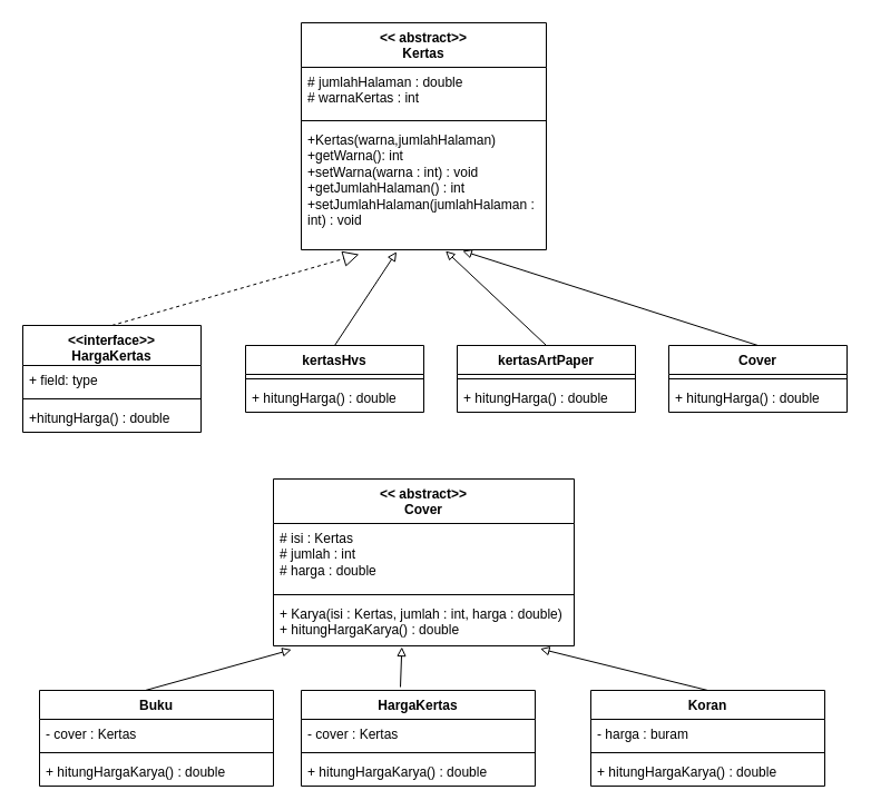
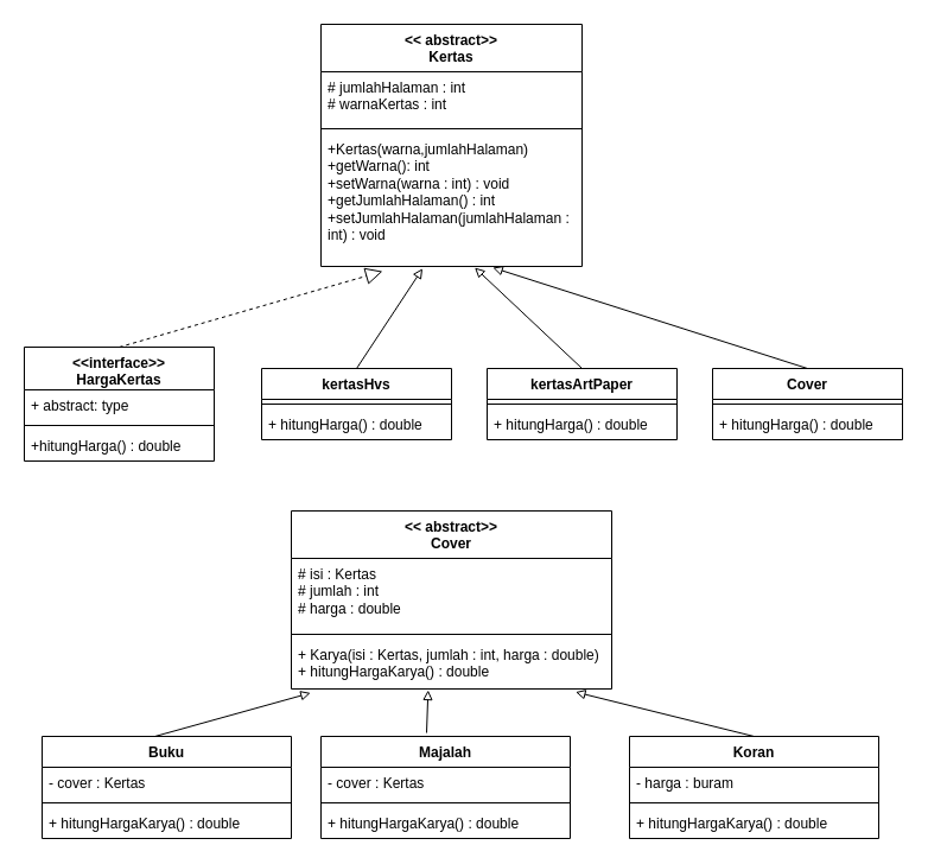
  <mxCell id="0" />
  <mxCell id="1" parent="0" />
  <mxCell id="2" value="&lt;div&gt;&amp;lt;&amp;lt; abstract&amp;gt;&amp;gt;&lt;/div&gt;Kertas" style="swimlane;fontStyle=1;align=center;verticalAlign=top;childLayout=stackLayout;horizontal=1;startSize=40;horizontalStack=0;resizeParent=1;resizeParentMax=0;resizeLast=0;collapsible=1;marginBottom=0;whiteSpace=wrap;html=1;" vertex="1" parent="1"><mxGeometry x="270" y="20" width="220" height="204" as="geometry" /></mxCell>
- <mxCell id="3" value="# jumlahHalaman : double&lt;div&gt;# warnaKertas : int&lt;/div&gt;" style="text;strokeColor=none;fillColor=none;align=left;verticalAlign=top;spacingLeft=4;spacingRight=4;overflow=hidden;rotatable=0;points=[[0,0.5],[1,0.5]];portConstraint=eastwest;whiteSpace=wrap;html=1;" vertex="1" parent="2"><mxGeometry y="40" width="220" height="44" as="geometry" /></mxCell>
+ <mxCell id="3" value="# jumlahHalaman : int&lt;div&gt;# warnaKertas : int&lt;/div&gt;" style="text;strokeColor=none;fillColor=none;align=left;verticalAlign=top;spacingLeft=4;spacingRight=4;overflow=hidden;rotatable=0;points=[[0,0.5],[1,0.5]];portConstraint=eastwest;whiteSpace=wrap;html=1;" vertex="1" parent="2"><mxGeometry y="40" width="220" height="44" as="geometry" /></mxCell>
  <mxCell id="4" value="" style="line;strokeWidth=1;fillColor=none;align=left;verticalAlign=middle;spacingTop=-1;spacingLeft=3;spacingRight=3;rotatable=0;labelPosition=right;points=[];portConstraint=eastwest;strokeColor=inherit;" vertex="1" parent="2"><mxGeometry y="84" width="220" height="8" as="geometry" /></mxCell>
  <mxCell id="5" value="+Kertas(warna,jumlahHalaman)&lt;div&gt;+getWarna(): int&lt;/div&gt;&lt;div&gt;+setWarna(warna : int) : void&lt;/div&gt;&lt;div&gt;+getJumlahHalaman() : int&lt;/div&gt;&lt;div&gt;+setJumlahHalaman(jumlahHalaman : int) : void&lt;/div&gt;" style="text;strokeColor=none;fillColor=none;align=left;verticalAlign=top;spacingLeft=4;spacingRight=4;overflow=hidden;rotatable=0;points=[[0,0.5],[1,0.5]];portConstraint=eastwest;whiteSpace=wrap;html=1;" vertex="1" parent="2"><mxGeometry y="92" width="220" height="112" as="geometry" /></mxCell>
  <mxCell id="6" value="&amp;lt;&amp;lt;interface&amp;gt;&amp;gt;&lt;div&gt;HargaKertas&lt;/div&gt;" style="swimlane;fontStyle=1;align=center;verticalAlign=top;childLayout=stackLayout;horizontal=1;startSize=36;horizontalStack=0;resizeParent=1;resizeParentMax=0;resizeLast=0;collapsible=1;marginBottom=0;whiteSpace=wrap;html=1;" vertex="1" parent="1"><mxGeometry x="20" y="292" width="160" height="96" as="geometry" /></mxCell>
- <mxCell id="7" value="+ field: type" style="text;strokeColor=none;fillColor=none;align=left;verticalAlign=top;spacingLeft=4;spacingRight=4;overflow=hidden;rotatable=0;points=[[0,0.5],[1,0.5]];portConstraint=eastwest;whiteSpace=wrap;html=1;" vertex="1" parent="6"><mxGeometry y="36" width="160" height="26" as="geometry" /></mxCell>
+ <mxCell id="7" value="+ abstract: type" style="text;strokeColor=none;fillColor=none;align=left;verticalAlign=top;spacingLeft=4;spacingRight=4;overflow=hidden;rotatable=0;points=[[0,0.5],[1,0.5]];portConstraint=eastwest;whiteSpace=wrap;html=1;" vertex="1" parent="6"><mxGeometry y="36" width="160" height="26" as="geometry" /></mxCell>
  <mxCell id="8" value="" style="line;strokeWidth=1;fillColor=none;align=left;verticalAlign=middle;spacingTop=-1;spacingLeft=3;spacingRight=3;rotatable=0;labelPosition=right;points=[];portConstraint=eastwest;strokeColor=inherit;" vertex="1" parent="6"><mxGeometry y="62" width="160" height="8" as="geometry" /></mxCell>
  <mxCell id="9" value="+hitungHarga() : double&amp;nbsp;" style="text;strokeColor=none;fillColor=none;align=left;verticalAlign=top;spacingLeft=4;spacingRight=4;overflow=hidden;rotatable=0;points=[[0,0.5],[1,0.5]];portConstraint=eastwest;whiteSpace=wrap;html=1;" vertex="1" parent="6"><mxGeometry y="70" width="160" height="26" as="geometry" /></mxCell>
  <mxCell id="10" value="kertasHvs" style="swimlane;fontStyle=1;align=center;verticalAlign=top;childLayout=stackLayout;horizontal=1;startSize=26;horizontalStack=0;resizeParent=1;resizeParentMax=0;resizeLast=0;collapsible=1;marginBottom=0;whiteSpace=wrap;html=1;" vertex="1" parent="1"><mxGeometry x="220" y="310" width="160" height="60" as="geometry" /></mxCell>
  <mxCell id="11" value="" style="line;strokeWidth=1;fillColor=none;align=left;verticalAlign=middle;spacingTop=-1;spacingLeft=3;spacingRight=3;rotatable=0;labelPosition=right;points=[];portConstraint=eastwest;strokeColor=inherit;" vertex="1" parent="10"><mxGeometry y="26" width="160" height="8" as="geometry" /></mxCell>
  <mxCell id="12" value="+ hitungHarga() : double" style="text;strokeColor=none;fillColor=none;align=left;verticalAlign=top;spacingLeft=4;spacingRight=4;overflow=hidden;rotatable=0;points=[[0,0.5],[1,0.5]];portConstraint=eastwest;whiteSpace=wrap;html=1;" vertex="1" parent="10"><mxGeometry y="34" width="160" height="26" as="geometry" /></mxCell>
  <mxCell id="13" value="kertasArtPaper" style="swimlane;fontStyle=1;align=center;verticalAlign=top;childLayout=stackLayout;horizontal=1;startSize=26;horizontalStack=0;resizeParent=1;resizeParentMax=0;resizeLast=0;collapsible=1;marginBottom=0;whiteSpace=wrap;html=1;" vertex="1" parent="1"><mxGeometry x="410" y="310" width="160" height="60" as="geometry" /></mxCell>
  <mxCell id="14" value="" style="line;strokeWidth=1;fillColor=none;align=left;verticalAlign=middle;spacingTop=-1;spacingLeft=3;spacingRight=3;rotatable=0;labelPosition=right;points=[];portConstraint=eastwest;strokeColor=inherit;" vertex="1" parent="13"><mxGeometry y="26" width="160" height="8" as="geometry" /></mxCell>
  <mxCell id="15" value="+ hitungHarga() : double" style="text;strokeColor=none;fillColor=none;align=left;verticalAlign=top;spacingLeft=4;spacingRight=4;overflow=hidden;rotatable=0;points=[[0,0.5],[1,0.5]];portConstraint=eastwest;whiteSpace=wrap;html=1;" vertex="1" parent="13"><mxGeometry y="34" width="160" height="26" as="geometry" /></mxCell>
  <mxCell id="16" value="Cover" style="swimlane;fontStyle=1;align=center;verticalAlign=top;childLayout=stackLayout;horizontal=1;startSize=26;horizontalStack=0;resizeParent=1;resizeParentMax=0;resizeLast=0;collapsible=1;marginBottom=0;whiteSpace=wrap;html=1;" vertex="1" parent="1"><mxGeometry x="600" y="310" width="160" height="60" as="geometry" /></mxCell>
  <mxCell id="17" value="" style="line;strokeWidth=1;fillColor=none;align=left;verticalAlign=middle;spacingTop=-1;spacingLeft=3;spacingRight=3;rotatable=0;labelPosition=right;points=[];portConstraint=eastwest;strokeColor=inherit;" vertex="1" parent="16"><mxGeometry y="26" width="160" height="8" as="geometry" /></mxCell>
  <mxCell id="18" value="+ hitungHarga() : double" style="text;strokeColor=none;fillColor=none;align=left;verticalAlign=top;spacingLeft=4;spacingRight=4;overflow=hidden;rotatable=0;points=[[0,0.5],[1,0.5]];portConstraint=eastwest;whiteSpace=wrap;html=1;" vertex="1" parent="16"><mxGeometry y="34" width="160" height="26" as="geometry" /></mxCell>
  <mxCell id="19" value="" style="endArrow=block;html=1;rounded=0;endFill=0;exitX=0.5;exitY=0;exitDx=0;exitDy=0;entryX=0.658;entryY=1.009;entryDx=0;entryDy=0;entryPerimeter=0;" edge="1" parent="1" source="16" target="5"><mxGeometry width="50" height="50" relative="1" as="geometry"><mxPoint x="330" y="270" as="sourcePoint" /><mxPoint x="380" y="220" as="targetPoint" /></mxGeometry></mxCell>
  <mxCell id="20" value="" style="endArrow=block;html=1;rounded=0;endFill=0;exitX=0.5;exitY=0;exitDx=0;exitDy=0;entryX=0.589;entryY=1.009;entryDx=0;entryDy=0;entryPerimeter=0;" edge="1" parent="1" source="13" target="5"><mxGeometry width="50" height="50" relative="1" as="geometry"><mxPoint x="690" y="320" as="sourcePoint" /><mxPoint x="390" y="230" as="targetPoint" /></mxGeometry></mxCell>
  <mxCell id="21" value="" style="endArrow=block;html=1;rounded=0;endFill=0;exitX=0.5;exitY=0;exitDx=0;exitDy=0;entryX=0.389;entryY=1.016;entryDx=0;entryDy=0;entryPerimeter=0;" edge="1" parent="1" source="10" target="5"><mxGeometry width="50" height="50" relative="1" as="geometry"><mxPoint x="500" y="320" as="sourcePoint" /><mxPoint x="394" y="237" as="targetPoint" /></mxGeometry></mxCell>
  <mxCell id="22" value="" style="endArrow=block;dashed=1;endFill=0;endSize=12;html=1;rounded=0;exitX=0.5;exitY=0;exitDx=0;exitDy=0;entryX=0.236;entryY=1.037;entryDx=0;entryDy=0;entryPerimeter=0;" edge="1" parent="1" source="6" target="5"><mxGeometry width="160" relative="1" as="geometry"><mxPoint x="270" y="250" as="sourcePoint" /><mxPoint x="430" y="250" as="targetPoint" /></mxGeometry></mxCell>
  <mxCell id="23" value="&amp;lt;&amp;lt; abstract&amp;gt;&amp;gt;&lt;div&gt;Cover&lt;/div&gt;" style="swimlane;fontStyle=1;align=center;verticalAlign=top;childLayout=stackLayout;horizontal=1;startSize=40;horizontalStack=0;resizeParent=1;resizeParentMax=0;resizeLast=0;collapsible=1;marginBottom=0;whiteSpace=wrap;html=1;" vertex="1" parent="1"><mxGeometry x="245" y="430" width="270" height="150" as="geometry" /></mxCell>
  <mxCell id="24" value="# isi : Kertas&lt;div&gt;# jumlah : int&lt;/div&gt;&lt;div&gt;# harga : double&lt;/div&gt;" style="text;strokeColor=none;fillColor=none;align=left;verticalAlign=top;spacingLeft=4;spacingRight=4;overflow=hidden;rotatable=0;points=[[0,0.5],[1,0.5]];portConstraint=eastwest;whiteSpace=wrap;html=1;" vertex="1" parent="23"><mxGeometry y="40" width="270" height="60" as="geometry" /></mxCell>
  <mxCell id="25" value="" style="line;strokeWidth=1;fillColor=none;align=left;verticalAlign=middle;spacingTop=-1;spacingLeft=3;spacingRight=3;rotatable=0;labelPosition=right;points=[];portConstraint=eastwest;strokeColor=inherit;" vertex="1" parent="23"><mxGeometry y="100" width="270" height="8" as="geometry" /></mxCell>
  <mxCell id="26" value="+ Karya(isi : Kertas, jumlah : int, harga : double)&lt;div&gt;+ hitungHargaKarya() : double&lt;/div&gt;" style="text;strokeColor=none;fillColor=none;align=left;verticalAlign=top;spacingLeft=4;spacingRight=4;overflow=hidden;rotatable=0;points=[[0,0.5],[1,0.5]];portConstraint=eastwest;whiteSpace=wrap;html=1;" vertex="1" parent="23"><mxGeometry y="108" width="270" height="42" as="geometry" /></mxCell>
  <mxCell id="27" value="Buku" style="swimlane;fontStyle=1;align=center;verticalAlign=top;childLayout=stackLayout;horizontal=1;startSize=26;horizontalStack=0;resizeParent=1;resizeParentMax=0;resizeLast=0;collapsible=1;marginBottom=0;whiteSpace=wrap;html=1;" vertex="1" parent="1"><mxGeometry x="35" y="620" width="210" height="86" as="geometry" /></mxCell>
  <mxCell id="28" value="- cover : Kertas" style="text;strokeColor=none;fillColor=none;align=left;verticalAlign=top;spacingLeft=4;spacingRight=4;overflow=hidden;rotatable=0;points=[[0,0.5],[1,0.5]];portConstraint=eastwest;whiteSpace=wrap;html=1;" vertex="1" parent="27"><mxGeometry y="26" width="210" height="26" as="geometry" /></mxCell>
  <mxCell id="29" value="" style="line;strokeWidth=1;fillColor=none;align=left;verticalAlign=middle;spacingTop=-1;spacingLeft=3;spacingRight=3;rotatable=0;labelPosition=right;points=[];portConstraint=eastwest;strokeColor=inherit;" vertex="1" parent="27"><mxGeometry y="52" width="210" height="8" as="geometry" /></mxCell>
  <mxCell id="30" value="+ hitungHargaKarya() : double" style="text;strokeColor=none;fillColor=none;align=left;verticalAlign=top;spacingLeft=4;spacingRight=4;overflow=hidden;rotatable=0;points=[[0,0.5],[1,0.5]];portConstraint=eastwest;whiteSpace=wrap;html=1;" vertex="1" parent="27"><mxGeometry y="60" width="210" height="26" as="geometry" /></mxCell>
- <mxCell id="31" value="HargaKertas" style="swimlane;fontStyle=1;align=center;verticalAlign=top;childLayout=stackLayout;horizontal=1;startSize=26;horizontalStack=0;resizeParent=1;resizeParentMax=0;resizeLast=0;collapsible=1;marginBottom=0;whiteSpace=wrap;html=1;" vertex="1" parent="1"><mxGeometry x="270" y="620" width="210" height="86" as="geometry" /></mxCell>
+ <mxCell id="31" value="Majalah" style="swimlane;fontStyle=1;align=center;verticalAlign=top;childLayout=stackLayout;horizontal=1;startSize=26;horizontalStack=0;resizeParent=1;resizeParentMax=0;resizeLast=0;collapsible=1;marginBottom=0;whiteSpace=wrap;html=1;" vertex="1" parent="1"><mxGeometry x="270" y="620" width="210" height="86" as="geometry" /></mxCell>
  <mxCell id="32" value="- cover : Kertas" style="text;strokeColor=none;fillColor=none;align=left;verticalAlign=top;spacingLeft=4;spacingRight=4;overflow=hidden;rotatable=0;points=[[0,0.5],[1,0.5]];portConstraint=eastwest;whiteSpace=wrap;html=1;" vertex="1" parent="31"><mxGeometry y="26" width="210" height="26" as="geometry" /></mxCell>
  <mxCell id="33" value="" style="line;strokeWidth=1;fillColor=none;align=left;verticalAlign=middle;spacingTop=-1;spacingLeft=3;spacingRight=3;rotatable=0;labelPosition=right;points=[];portConstraint=eastwest;strokeColor=inherit;" vertex="1" parent="31"><mxGeometry y="52" width="210" height="8" as="geometry" /></mxCell>
  <mxCell id="34" value="+ hitungHargaKarya() : double" style="text;strokeColor=none;fillColor=none;align=left;verticalAlign=top;spacingLeft=4;spacingRight=4;overflow=hidden;rotatable=0;points=[[0,0.5],[1,0.5]];portConstraint=eastwest;whiteSpace=wrap;html=1;" vertex="1" parent="31"><mxGeometry y="60" width="210" height="26" as="geometry" /></mxCell>
  <mxCell id="35" value="Koran" style="swimlane;fontStyle=1;align=center;verticalAlign=top;childLayout=stackLayout;horizontal=1;startSize=26;horizontalStack=0;resizeParent=1;resizeParentMax=0;resizeLast=0;collapsible=1;marginBottom=0;whiteSpace=wrap;html=1;" vertex="1" parent="1"><mxGeometry x="530" y="620" width="210" height="86" as="geometry" /></mxCell>
  <mxCell id="36" value="- harga : buram" style="text;strokeColor=none;fillColor=none;align=left;verticalAlign=top;spacingLeft=4;spacingRight=4;overflow=hidden;rotatable=0;points=[[0,0.5],[1,0.5]];portConstraint=eastwest;whiteSpace=wrap;html=1;" vertex="1" parent="35"><mxGeometry y="26" width="210" height="26" as="geometry" /></mxCell>
  <mxCell id="37" value="" style="line;strokeWidth=1;fillColor=none;align=left;verticalAlign=middle;spacingTop=-1;spacingLeft=3;spacingRight=3;rotatable=0;labelPosition=right;points=[];portConstraint=eastwest;strokeColor=inherit;" vertex="1" parent="35"><mxGeometry y="52" width="210" height="8" as="geometry" /></mxCell>
  <mxCell id="38" value="+ hitungHargaKarya() : double" style="text;strokeColor=none;fillColor=none;align=left;verticalAlign=top;spacingLeft=4;spacingRight=4;overflow=hidden;rotatable=0;points=[[0,0.5],[1,0.5]];portConstraint=eastwest;whiteSpace=wrap;html=1;" vertex="1" parent="35"><mxGeometry y="60" width="210" height="26" as="geometry" /></mxCell>
  <mxCell id="39" value="" style="endArrow=block;html=1;rounded=0;endFill=0;exitX=0.5;exitY=0;exitDx=0;exitDy=0;entryX=0.06;entryY=1.081;entryDx=0;entryDy=0;entryPerimeter=0;" edge="1" parent="1" target="26"><mxGeometry width="50" height="50" relative="1" as="geometry"><mxPoint x="130" y="620" as="sourcePoint" /><mxPoint x="186" y="536" as="targetPoint" /></mxGeometry></mxCell>
  <mxCell id="40" value="" style="endArrow=block;html=1;rounded=0;endFill=0;exitX=0.5;exitY=0;exitDx=0;exitDy=0;entryX=0.427;entryY=1.024;entryDx=0;entryDy=0;entryPerimeter=0;" edge="1" parent="1" target="26"><mxGeometry width="50" height="50" relative="1" as="geometry"><mxPoint x="359" y="617" as="sourcePoint" /><mxPoint x="490" y="560" as="targetPoint" /></mxGeometry></mxCell>
  <mxCell id="41" value="" style="endArrow=block;html=1;rounded=0;endFill=0;entryX=0.887;entryY=1.062;entryDx=0;entryDy=0;entryPerimeter=0;exitX=0.5;exitY=0;exitDx=0;exitDy=0;" edge="1" parent="1" source="35" target="26"><mxGeometry width="50" height="50" relative="1" as="geometry"><mxPoint x="630" y="610" as="sourcePoint" /><mxPoint x="681" y="560" as="targetPoint" /></mxGeometry></mxCell>
